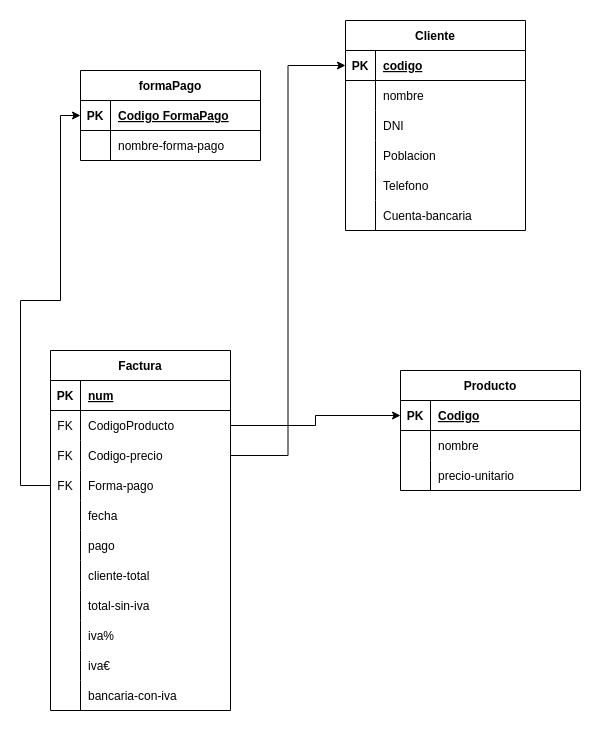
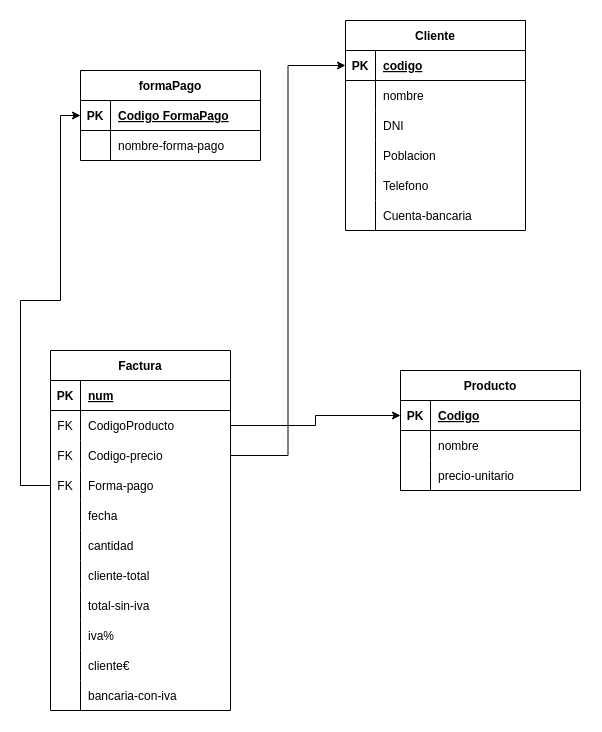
  <mxCell id="0" />
  <mxCell id="1" parent="0" />
  <mxCell id="2" value="Factura" style="shape=table;startSize=30;container=1;collapsible=1;childLayout=tableLayout;fixedRows=1;rowLines=0;fontStyle=1;align=center;resizeLast=1;" parent="1" vertex="1"><mxGeometry x="50" y="350" width="180" height="360" as="geometry" /></mxCell>
  <mxCell id="3" value="" style="shape=tableRow;horizontal=0;startSize=0;swimlaneHead=0;swimlaneBody=0;fillColor=none;collapsible=0;dropTarget=0;points=[[0,0.5],[1,0.5]];portConstraint=eastwest;top=0;left=0;right=0;bottom=1;" parent="2" vertex="1"><mxGeometry y="30" width="180" height="30" as="geometry" /></mxCell>
  <mxCell id="4" value="PK" style="shape=partialRectangle;connectable=0;fillColor=none;top=0;left=0;bottom=0;right=0;fontStyle=1;overflow=hidden;" parent="3" vertex="1"><mxGeometry width="30" height="30" as="geometry"><mxRectangle width="30" height="30" as="alternateBounds" /></mxGeometry></mxCell>
  <mxCell id="5" value="num" style="shape=partialRectangle;connectable=0;fillColor=none;top=0;left=0;bottom=0;right=0;align=left;spacingLeft=6;fontStyle=5;overflow=hidden;" parent="3" vertex="1"><mxGeometry x="30" width="150" height="30" as="geometry"><mxRectangle width="150" height="30" as="alternateBounds" /></mxGeometry></mxCell>
  <mxCell id="6" value="" style="shape=tableRow;horizontal=0;startSize=0;swimlaneHead=0;swimlaneBody=0;fillColor=none;collapsible=0;dropTarget=0;points=[[0,0.5],[1,0.5]];portConstraint=eastwest;top=0;left=0;right=0;bottom=0;" parent="2" vertex="1"><mxGeometry y="60" width="180" height="30" as="geometry" /></mxCell>
  <mxCell id="7" value="FK" style="shape=partialRectangle;connectable=0;fillColor=none;top=0;left=0;bottom=0;right=0;editable=1;overflow=hidden;" parent="6" vertex="1"><mxGeometry width="30" height="30" as="geometry"><mxRectangle width="30" height="30" as="alternateBounds" /></mxGeometry></mxCell>
  <mxCell id="8" value="CodigoProducto" style="shape=partialRectangle;connectable=0;fillColor=none;top=0;left=0;bottom=0;right=0;align=left;spacingLeft=6;overflow=hidden;" parent="6" vertex="1"><mxGeometry x="30" width="150" height="30" as="geometry"><mxRectangle width="150" height="30" as="alternateBounds" /></mxGeometry></mxCell>
  <mxCell id="9" value="" style="shape=tableRow;horizontal=0;startSize=0;swimlaneHead=0;swimlaneBody=0;fillColor=none;collapsible=0;dropTarget=0;points=[[0,0.5],[1,0.5]];portConstraint=eastwest;top=0;left=0;right=0;bottom=0;" parent="2" vertex="1"><mxGeometry y="90" width="180" height="30" as="geometry" /></mxCell>
  <mxCell id="10" value="FK" style="shape=partialRectangle;connectable=0;fillColor=none;top=0;left=0;bottom=0;right=0;editable=1;overflow=hidden;" parent="9" vertex="1"><mxGeometry width="30" height="30" as="geometry"><mxRectangle width="30" height="30" as="alternateBounds" /></mxGeometry></mxCell>
  <mxCell id="11" value="Codigo-precio" style="shape=partialRectangle;connectable=0;fillColor=none;top=0;left=0;bottom=0;right=0;align=left;spacingLeft=6;overflow=hidden;" parent="9" vertex="1"><mxGeometry x="30" width="150" height="30" as="geometry"><mxRectangle width="150" height="30" as="alternateBounds" /></mxGeometry></mxCell>
  <mxCell id="12" value="" style="shape=tableRow;horizontal=0;startSize=0;swimlaneHead=0;swimlaneBody=0;fillColor=none;collapsible=0;dropTarget=0;points=[[0,0.5],[1,0.5]];portConstraint=eastwest;top=0;left=0;right=0;bottom=0;" parent="2" vertex="1"><mxGeometry y="120" width="180" height="30" as="geometry" /></mxCell>
  <mxCell id="13" value="FK" style="shape=partialRectangle;connectable=0;fillColor=none;top=0;left=0;bottom=0;right=0;editable=1;overflow=hidden;" parent="12" vertex="1"><mxGeometry width="30" height="30" as="geometry"><mxRectangle width="30" height="30" as="alternateBounds" /></mxGeometry></mxCell>
  <mxCell id="14" value="Forma-pago" style="shape=partialRectangle;connectable=0;fillColor=none;top=0;left=0;bottom=0;right=0;align=left;spacingLeft=6;overflow=hidden;" parent="12" vertex="1"><mxGeometry x="30" width="150" height="30" as="geometry"><mxRectangle width="150" height="30" as="alternateBounds" /></mxGeometry></mxCell>
  <mxCell id="15" value="" style="shape=tableRow;horizontal=0;startSize=0;swimlaneHead=0;swimlaneBody=0;fillColor=none;collapsible=0;dropTarget=0;points=[[0,0.5],[1,0.5]];portConstraint=eastwest;top=0;left=0;right=0;bottom=0;" parent="2" vertex="1"><mxGeometry y="150" width="180" height="30" as="geometry" /></mxCell>
  <mxCell id="16" value="" style="shape=partialRectangle;connectable=0;fillColor=none;top=0;left=0;bottom=0;right=0;editable=1;overflow=hidden;" parent="15" vertex="1"><mxGeometry width="30" height="30" as="geometry"><mxRectangle width="30" height="30" as="alternateBounds" /></mxGeometry></mxCell>
  <mxCell id="17" value="fecha" style="shape=partialRectangle;connectable=0;fillColor=none;top=0;left=0;bottom=0;right=0;align=left;spacingLeft=6;overflow=hidden;" parent="15" vertex="1"><mxGeometry x="30" width="150" height="30" as="geometry"><mxRectangle width="150" height="30" as="alternateBounds" /></mxGeometry></mxCell>
  <mxCell id="18" value="" style="shape=tableRow;horizontal=0;startSize=0;swimlaneHead=0;swimlaneBody=0;fillColor=none;collapsible=0;dropTarget=0;points=[[0,0.5],[1,0.5]];portConstraint=eastwest;top=0;left=0;right=0;bottom=0;" parent="2" vertex="1"><mxGeometry y="180" width="180" height="30" as="geometry" /></mxCell>
  <mxCell id="19" value="" style="shape=partialRectangle;connectable=0;fillColor=none;top=0;left=0;bottom=0;right=0;editable=1;overflow=hidden;" parent="18" vertex="1"><mxGeometry width="30" height="30" as="geometry"><mxRectangle width="30" height="30" as="alternateBounds" /></mxGeometry></mxCell>
- <mxCell id="20" value="pago" style="shape=partialRectangle;connectable=0;fillColor=none;top=0;left=0;bottom=0;right=0;align=left;spacingLeft=6;overflow=hidden;" parent="18" vertex="1"><mxGeometry x="30" width="150" height="30" as="geometry"><mxRectangle width="150" height="30" as="alternateBounds" /></mxGeometry></mxCell>
+ <mxCell id="20" value="cantidad" style="shape=partialRectangle;connectable=0;fillColor=none;top=0;left=0;bottom=0;right=0;align=left;spacingLeft=6;overflow=hidden;" parent="18" vertex="1"><mxGeometry x="30" width="150" height="30" as="geometry"><mxRectangle width="150" height="30" as="alternateBounds" /></mxGeometry></mxCell>
  <mxCell id="21" value="" style="shape=tableRow;horizontal=0;startSize=0;swimlaneHead=0;swimlaneBody=0;fillColor=none;collapsible=0;dropTarget=0;points=[[0,0.5],[1,0.5]];portConstraint=eastwest;top=0;left=0;right=0;bottom=0;" parent="2" vertex="1"><mxGeometry y="210" width="180" height="30" as="geometry" /></mxCell>
  <mxCell id="22" value="" style="shape=partialRectangle;connectable=0;fillColor=none;top=0;left=0;bottom=0;right=0;editable=1;overflow=hidden;" parent="21" vertex="1"><mxGeometry width="30" height="30" as="geometry"><mxRectangle width="30" height="30" as="alternateBounds" /></mxGeometry></mxCell>
  <mxCell id="23" value="cliente-total" style="shape=partialRectangle;connectable=0;fillColor=none;top=0;left=0;bottom=0;right=0;align=left;spacingLeft=6;overflow=hidden;" parent="21" vertex="1"><mxGeometry x="30" width="150" height="30" as="geometry"><mxRectangle width="150" height="30" as="alternateBounds" /></mxGeometry></mxCell>
  <mxCell id="24" value="" style="shape=tableRow;horizontal=0;startSize=0;swimlaneHead=0;swimlaneBody=0;fillColor=none;collapsible=0;dropTarget=0;points=[[0,0.5],[1,0.5]];portConstraint=eastwest;top=0;left=0;right=0;bottom=0;" parent="2" vertex="1"><mxGeometry y="240" width="180" height="30" as="geometry" /></mxCell>
  <mxCell id="25" value="" style="shape=partialRectangle;connectable=0;fillColor=none;top=0;left=0;bottom=0;right=0;editable=1;overflow=hidden;" parent="24" vertex="1"><mxGeometry width="30" height="30" as="geometry"><mxRectangle width="30" height="30" as="alternateBounds" /></mxGeometry></mxCell>
  <mxCell id="26" value="total-sin-iva" style="shape=partialRectangle;connectable=0;fillColor=none;top=0;left=0;bottom=0;right=0;align=left;spacingLeft=6;overflow=hidden;" parent="24" vertex="1"><mxGeometry x="30" width="150" height="30" as="geometry"><mxRectangle width="150" height="30" as="alternateBounds" /></mxGeometry></mxCell>
  <mxCell id="27" value="" style="shape=tableRow;horizontal=0;startSize=0;swimlaneHead=0;swimlaneBody=0;fillColor=none;collapsible=0;dropTarget=0;points=[[0,0.5],[1,0.5]];portConstraint=eastwest;top=0;left=0;right=0;bottom=0;" parent="2" vertex="1"><mxGeometry y="270" width="180" height="30" as="geometry" /></mxCell>
  <mxCell id="28" value="" style="shape=partialRectangle;connectable=0;fillColor=none;top=0;left=0;bottom=0;right=0;editable=1;overflow=hidden;" parent="27" vertex="1"><mxGeometry width="30" height="30" as="geometry"><mxRectangle width="30" height="30" as="alternateBounds" /></mxGeometry></mxCell>
  <mxCell id="29" value="iva%" style="shape=partialRectangle;connectable=0;fillColor=none;top=0;left=0;bottom=0;right=0;align=left;spacingLeft=6;overflow=hidden;" parent="27" vertex="1"><mxGeometry x="30" width="150" height="30" as="geometry"><mxRectangle width="150" height="30" as="alternateBounds" /></mxGeometry></mxCell>
  <mxCell id="30" value="" style="shape=tableRow;horizontal=0;startSize=0;swimlaneHead=0;swimlaneBody=0;fillColor=none;collapsible=0;dropTarget=0;points=[[0,0.5],[1,0.5]];portConstraint=eastwest;top=0;left=0;right=0;bottom=0;" parent="2" vertex="1"><mxGeometry y="300" width="180" height="30" as="geometry" /></mxCell>
  <mxCell id="31" value="" style="shape=partialRectangle;connectable=0;fillColor=none;top=0;left=0;bottom=0;right=0;editable=1;overflow=hidden;" parent="30" vertex="1"><mxGeometry width="30" height="30" as="geometry"><mxRectangle width="30" height="30" as="alternateBounds" /></mxGeometry></mxCell>
- <mxCell id="32" value="iva€" style="shape=partialRectangle;connectable=0;fillColor=none;top=0;left=0;bottom=0;right=0;align=left;spacingLeft=6;overflow=hidden;" parent="30" vertex="1"><mxGeometry x="30" width="150" height="30" as="geometry"><mxRectangle width="150" height="30" as="alternateBounds" /></mxGeometry></mxCell>
+ <mxCell id="32" value="cliente€" style="shape=partialRectangle;connectable=0;fillColor=none;top=0;left=0;bottom=0;right=0;align=left;spacingLeft=6;overflow=hidden;" parent="30" vertex="1"><mxGeometry x="30" width="150" height="30" as="geometry"><mxRectangle width="150" height="30" as="alternateBounds" /></mxGeometry></mxCell>
  <mxCell id="33" value="" style="shape=tableRow;horizontal=0;startSize=0;swimlaneHead=0;swimlaneBody=0;fillColor=none;collapsible=0;dropTarget=0;points=[[0,0.5],[1,0.5]];portConstraint=eastwest;top=0;left=0;right=0;bottom=0;" parent="2" vertex="1"><mxGeometry y="330" width="180" height="30" as="geometry" /></mxCell>
  <mxCell id="34" value="" style="shape=partialRectangle;connectable=0;fillColor=none;top=0;left=0;bottom=0;right=0;editable=1;overflow=hidden;" parent="33" vertex="1"><mxGeometry width="30" height="30" as="geometry"><mxRectangle width="30" height="30" as="alternateBounds" /></mxGeometry></mxCell>
  <mxCell id="35" value="bancaria-con-iva" style="shape=partialRectangle;connectable=0;fillColor=none;top=0;left=0;bottom=0;right=0;align=left;spacingLeft=6;overflow=hidden;" parent="33" vertex="1"><mxGeometry x="30" width="150" height="30" as="geometry"><mxRectangle width="150" height="30" as="alternateBounds" /></mxGeometry></mxCell>
  <mxCell id="36" value="Cliente" style="shape=table;startSize=30;container=1;collapsible=1;childLayout=tableLayout;fixedRows=1;rowLines=0;fontStyle=1;align=center;resizeLast=1;" parent="1" vertex="1"><mxGeometry x="345" y="20" width="180" height="210" as="geometry" /></mxCell>
  <mxCell id="37" value="" style="shape=tableRow;horizontal=0;startSize=0;swimlaneHead=0;swimlaneBody=0;fillColor=none;collapsible=0;dropTarget=0;points=[[0,0.5],[1,0.5]];portConstraint=eastwest;top=0;left=0;right=0;bottom=1;" parent="36" vertex="1"><mxGeometry y="30" width="180" height="30" as="geometry" /></mxCell>
  <mxCell id="38" value="PK" style="shape=partialRectangle;connectable=0;fillColor=none;top=0;left=0;bottom=0;right=0;fontStyle=1;overflow=hidden;" parent="37" vertex="1"><mxGeometry width="30" height="30" as="geometry"><mxRectangle width="30" height="30" as="alternateBounds" /></mxGeometry></mxCell>
  <mxCell id="39" value="codigo" style="shape=partialRectangle;connectable=0;fillColor=none;top=0;left=0;bottom=0;right=0;align=left;spacingLeft=6;fontStyle=5;overflow=hidden;" parent="37" vertex="1"><mxGeometry x="30" width="150" height="30" as="geometry"><mxRectangle width="150" height="30" as="alternateBounds" /></mxGeometry></mxCell>
  <mxCell id="40" value="" style="shape=tableRow;horizontal=0;startSize=0;swimlaneHead=0;swimlaneBody=0;fillColor=none;collapsible=0;dropTarget=0;points=[[0,0.5],[1,0.5]];portConstraint=eastwest;top=0;left=0;right=0;bottom=0;" parent="36" vertex="1"><mxGeometry y="60" width="180" height="30" as="geometry" /></mxCell>
  <mxCell id="41" value="" style="shape=partialRectangle;connectable=0;fillColor=none;top=0;left=0;bottom=0;right=0;editable=1;overflow=hidden;" parent="40" vertex="1"><mxGeometry width="30" height="30" as="geometry"><mxRectangle width="30" height="30" as="alternateBounds" /></mxGeometry></mxCell>
  <mxCell id="42" value="nombre" style="shape=partialRectangle;connectable=0;fillColor=none;top=0;left=0;bottom=0;right=0;align=left;spacingLeft=6;overflow=hidden;" parent="40" vertex="1"><mxGeometry x="30" width="150" height="30" as="geometry"><mxRectangle width="150" height="30" as="alternateBounds" /></mxGeometry></mxCell>
  <mxCell id="43" value="" style="shape=tableRow;horizontal=0;startSize=0;swimlaneHead=0;swimlaneBody=0;fillColor=none;collapsible=0;dropTarget=0;points=[[0,0.5],[1,0.5]];portConstraint=eastwest;top=0;left=0;right=0;bottom=0;" parent="36" vertex="1"><mxGeometry y="90" width="180" height="30" as="geometry" /></mxCell>
  <mxCell id="44" value="" style="shape=partialRectangle;connectable=0;fillColor=none;top=0;left=0;bottom=0;right=0;editable=1;overflow=hidden;" parent="43" vertex="1"><mxGeometry width="30" height="30" as="geometry"><mxRectangle width="30" height="30" as="alternateBounds" /></mxGeometry></mxCell>
  <mxCell id="45" value="DNI" style="shape=partialRectangle;connectable=0;fillColor=none;top=0;left=0;bottom=0;right=0;align=left;spacingLeft=6;overflow=hidden;" parent="43" vertex="1"><mxGeometry x="30" width="150" height="30" as="geometry"><mxRectangle width="150" height="30" as="alternateBounds" /></mxGeometry></mxCell>
  <mxCell id="46" value="" style="shape=tableRow;horizontal=0;startSize=0;swimlaneHead=0;swimlaneBody=0;fillColor=none;collapsible=0;dropTarget=0;points=[[0,0.5],[1,0.5]];portConstraint=eastwest;top=0;left=0;right=0;bottom=0;" parent="36" vertex="1"><mxGeometry y="120" width="180" height="30" as="geometry" /></mxCell>
  <mxCell id="47" value="" style="shape=partialRectangle;connectable=0;fillColor=none;top=0;left=0;bottom=0;right=0;editable=1;overflow=hidden;" parent="46" vertex="1"><mxGeometry width="30" height="30" as="geometry"><mxRectangle width="30" height="30" as="alternateBounds" /></mxGeometry></mxCell>
  <mxCell id="48" value="Poblacion" style="shape=partialRectangle;connectable=0;fillColor=none;top=0;left=0;bottom=0;right=0;align=left;spacingLeft=6;overflow=hidden;" parent="46" vertex="1"><mxGeometry x="30" width="150" height="30" as="geometry"><mxRectangle width="150" height="30" as="alternateBounds" /></mxGeometry></mxCell>
  <mxCell id="49" value="" style="shape=tableRow;horizontal=0;startSize=0;swimlaneHead=0;swimlaneBody=0;fillColor=none;collapsible=0;dropTarget=0;points=[[0,0.5],[1,0.5]];portConstraint=eastwest;top=0;left=0;right=0;bottom=0;" parent="36" vertex="1"><mxGeometry y="150" width="180" height="30" as="geometry" /></mxCell>
  <mxCell id="50" value="" style="shape=partialRectangle;connectable=0;fillColor=none;top=0;left=0;bottom=0;right=0;editable=1;overflow=hidden;" parent="49" vertex="1"><mxGeometry width="30" height="30" as="geometry"><mxRectangle width="30" height="30" as="alternateBounds" /></mxGeometry></mxCell>
  <mxCell id="51" value="Telefono" style="shape=partialRectangle;connectable=0;fillColor=none;top=0;left=0;bottom=0;right=0;align=left;spacingLeft=6;overflow=hidden;" parent="49" vertex="1"><mxGeometry x="30" width="150" height="30" as="geometry"><mxRectangle width="150" height="30" as="alternateBounds" /></mxGeometry></mxCell>
  <mxCell id="52" value="" style="shape=tableRow;horizontal=0;startSize=0;swimlaneHead=0;swimlaneBody=0;fillColor=none;collapsible=0;dropTarget=0;points=[[0,0.5],[1,0.5]];portConstraint=eastwest;top=0;left=0;right=0;bottom=0;" parent="36" vertex="1"><mxGeometry y="180" width="180" height="30" as="geometry" /></mxCell>
  <mxCell id="53" value="" style="shape=partialRectangle;connectable=0;fillColor=none;top=0;left=0;bottom=0;right=0;editable=1;overflow=hidden;" parent="52" vertex="1"><mxGeometry width="30" height="30" as="geometry"><mxRectangle width="30" height="30" as="alternateBounds" /></mxGeometry></mxCell>
  <mxCell id="54" value="Cuenta-bancaria" style="shape=partialRectangle;connectable=0;fillColor=none;top=0;left=0;bottom=0;right=0;align=left;spacingLeft=6;overflow=hidden;" parent="52" vertex="1"><mxGeometry x="30" width="150" height="30" as="geometry"><mxRectangle width="150" height="30" as="alternateBounds" /></mxGeometry></mxCell>
  <mxCell id="55" value="Producto" style="shape=table;startSize=30;container=1;collapsible=1;childLayout=tableLayout;fixedRows=1;rowLines=0;fontStyle=1;align=center;resizeLast=1;" parent="1" vertex="1"><mxGeometry x="400" y="370" width="180" height="120" as="geometry" /></mxCell>
  <mxCell id="56" value="" style="shape=tableRow;horizontal=0;startSize=0;swimlaneHead=0;swimlaneBody=0;fillColor=none;collapsible=0;dropTarget=0;points=[[0,0.5],[1,0.5]];portConstraint=eastwest;top=0;left=0;right=0;bottom=1;" parent="55" vertex="1"><mxGeometry y="30" width="180" height="30" as="geometry" /></mxCell>
  <mxCell id="57" value="PK" style="shape=partialRectangle;connectable=0;fillColor=none;top=0;left=0;bottom=0;right=0;fontStyle=1;overflow=hidden;" parent="56" vertex="1"><mxGeometry width="30" height="30" as="geometry"><mxRectangle width="30" height="30" as="alternateBounds" /></mxGeometry></mxCell>
  <mxCell id="58" value="Codigo" style="shape=partialRectangle;connectable=0;fillColor=none;top=0;left=0;bottom=0;right=0;align=left;spacingLeft=6;fontStyle=5;overflow=hidden;" parent="56" vertex="1"><mxGeometry x="30" width="150" height="30" as="geometry"><mxRectangle width="150" height="30" as="alternateBounds" /></mxGeometry></mxCell>
  <mxCell id="59" value="" style="shape=tableRow;horizontal=0;startSize=0;swimlaneHead=0;swimlaneBody=0;fillColor=none;collapsible=0;dropTarget=0;points=[[0,0.5],[1,0.5]];portConstraint=eastwest;top=0;left=0;right=0;bottom=0;" parent="55" vertex="1"><mxGeometry y="60" width="180" height="30" as="geometry" /></mxCell>
  <mxCell id="60" value="" style="shape=partialRectangle;connectable=0;fillColor=none;top=0;left=0;bottom=0;right=0;editable=1;overflow=hidden;" parent="59" vertex="1"><mxGeometry width="30" height="30" as="geometry"><mxRectangle width="30" height="30" as="alternateBounds" /></mxGeometry></mxCell>
  <mxCell id="61" value="nombre" style="shape=partialRectangle;connectable=0;fillColor=none;top=0;left=0;bottom=0;right=0;align=left;spacingLeft=6;overflow=hidden;" parent="59" vertex="1"><mxGeometry x="30" width="150" height="30" as="geometry"><mxRectangle width="150" height="30" as="alternateBounds" /></mxGeometry></mxCell>
  <mxCell id="62" value="" style="shape=tableRow;horizontal=0;startSize=0;swimlaneHead=0;swimlaneBody=0;fillColor=none;collapsible=0;dropTarget=0;points=[[0,0.5],[1,0.5]];portConstraint=eastwest;top=0;left=0;right=0;bottom=0;" parent="55" vertex="1"><mxGeometry y="90" width="180" height="30" as="geometry" /></mxCell>
  <mxCell id="63" value="" style="shape=partialRectangle;connectable=0;fillColor=none;top=0;left=0;bottom=0;right=0;editable=1;overflow=hidden;" parent="62" vertex="1"><mxGeometry width="30" height="30" as="geometry"><mxRectangle width="30" height="30" as="alternateBounds" /></mxGeometry></mxCell>
  <mxCell id="64" value="precio-unitario" style="shape=partialRectangle;connectable=0;fillColor=none;top=0;left=0;bottom=0;right=0;align=left;spacingLeft=6;overflow=hidden;" parent="62" vertex="1"><mxGeometry x="30" width="150" height="30" as="geometry"><mxRectangle width="150" height="30" as="alternateBounds" /></mxGeometry></mxCell>
  <mxCell id="65" value="formaPago" style="shape=table;startSize=30;container=1;collapsible=1;childLayout=tableLayout;fixedRows=1;rowLines=0;fontStyle=1;align=center;resizeLast=1;" parent="1" vertex="1"><mxGeometry x="80" y="70" width="180" height="90" as="geometry" /></mxCell>
  <mxCell id="66" value="" style="shape=tableRow;horizontal=0;startSize=0;swimlaneHead=0;swimlaneBody=0;fillColor=none;collapsible=0;dropTarget=0;points=[[0,0.5],[1,0.5]];portConstraint=eastwest;top=0;left=0;right=0;bottom=1;" parent="65" vertex="1"><mxGeometry y="30" width="180" height="30" as="geometry" /></mxCell>
  <mxCell id="67" value="PK" style="shape=partialRectangle;connectable=0;fillColor=none;top=0;left=0;bottom=0;right=0;fontStyle=1;overflow=hidden;" parent="66" vertex="1"><mxGeometry width="30" height="30" as="geometry"><mxRectangle width="30" height="30" as="alternateBounds" /></mxGeometry></mxCell>
  <mxCell id="68" value="Codigo FormaPago" style="shape=partialRectangle;connectable=0;fillColor=none;top=0;left=0;bottom=0;right=0;align=left;spacingLeft=6;fontStyle=5;overflow=hidden;" parent="66" vertex="1"><mxGeometry x="30" width="150" height="30" as="geometry"><mxRectangle width="150" height="30" as="alternateBounds" /></mxGeometry></mxCell>
  <mxCell id="69" value="" style="shape=tableRow;horizontal=0;startSize=0;swimlaneHead=0;swimlaneBody=0;fillColor=none;collapsible=0;dropTarget=0;points=[[0,0.5],[1,0.5]];portConstraint=eastwest;top=0;left=0;right=0;bottom=0;" parent="65" vertex="1"><mxGeometry y="60" width="180" height="30" as="geometry" /></mxCell>
  <mxCell id="70" value="" style="shape=partialRectangle;connectable=0;fillColor=none;top=0;left=0;bottom=0;right=0;editable=1;overflow=hidden;" parent="69" vertex="1"><mxGeometry width="30" height="30" as="geometry"><mxRectangle width="30" height="30" as="alternateBounds" /></mxGeometry></mxCell>
  <mxCell id="71" value="nombre-forma-pago" style="shape=partialRectangle;connectable=0;fillColor=none;top=0;left=0;bottom=0;right=0;align=left;spacingLeft=6;overflow=hidden;" parent="69" vertex="1"><mxGeometry x="30" width="150" height="30" as="geometry"><mxRectangle width="150" height="30" as="alternateBounds" /></mxGeometry></mxCell>
  <mxCell id="72" style="edgeStyle=orthogonalEdgeStyle;rounded=0;orthogonalLoop=1;jettySize=auto;html=1;entryX=0;entryY=0.5;entryDx=0;entryDy=0;" edge="1" parent="1" source="12" target="66"><mxGeometry relative="1" as="geometry"><Array as="points"><mxPoint x="20" y="485" /><mxPoint x="20" y="300" /><mxPoint x="60" y="300" /><mxPoint x="60" y="115" /></Array></mxGeometry></mxCell>
  <mxCell id="73" style="edgeStyle=orthogonalEdgeStyle;rounded=0;orthogonalLoop=1;jettySize=auto;html=1;entryX=0;entryY=0.5;entryDx=0;entryDy=0;" edge="1" parent="1" source="6" target="56"><mxGeometry relative="1" as="geometry" /></mxCell>
  <mxCell id="74" style="edgeStyle=orthogonalEdgeStyle;rounded=0;orthogonalLoop=1;jettySize=auto;html=1;entryX=0;entryY=0.5;entryDx=0;entryDy=0;" edge="1" parent="1" source="9" target="37"><mxGeometry relative="1" as="geometry" /></mxCell>
